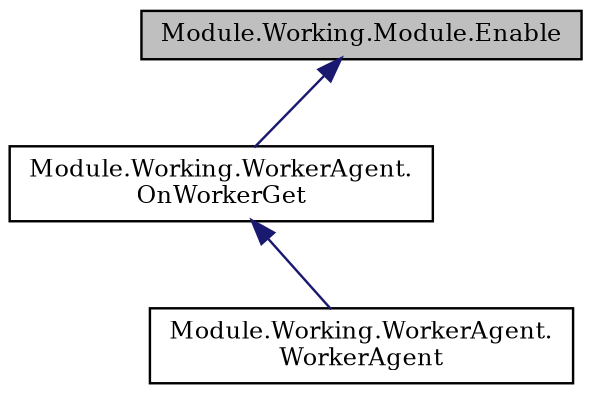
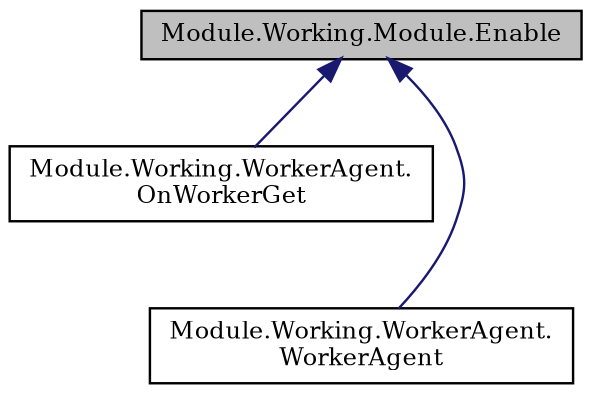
  digraph {
    fontname="DejaVu Serif"
    rankdir=TB
    node [color=black fillcolor=white fontname="DejaVu Serif" fontsize=10 shape=record style=filled]
    edge [color=midnightblue dir=back fontname="DejaVu Serif" fontsize=10 labelfontname=Helvetica labelfontsize=10 style=solid]
    n1 [fillcolor=grey75 fontcolor=black height=0.2 label="Module.Working.Module.Enable" width=0.4]
    n2 [height=0.2 label="Module.Working.WorkerAgent.\lOnWorkerGet" width=0.4]
    n3 [height=0.2 label="Module.Working.WorkerAgent.\lWorkerAgent" width=0.4]
    n1 -> n2
-   n2 -> n3
+   n1 -> n3
  }
